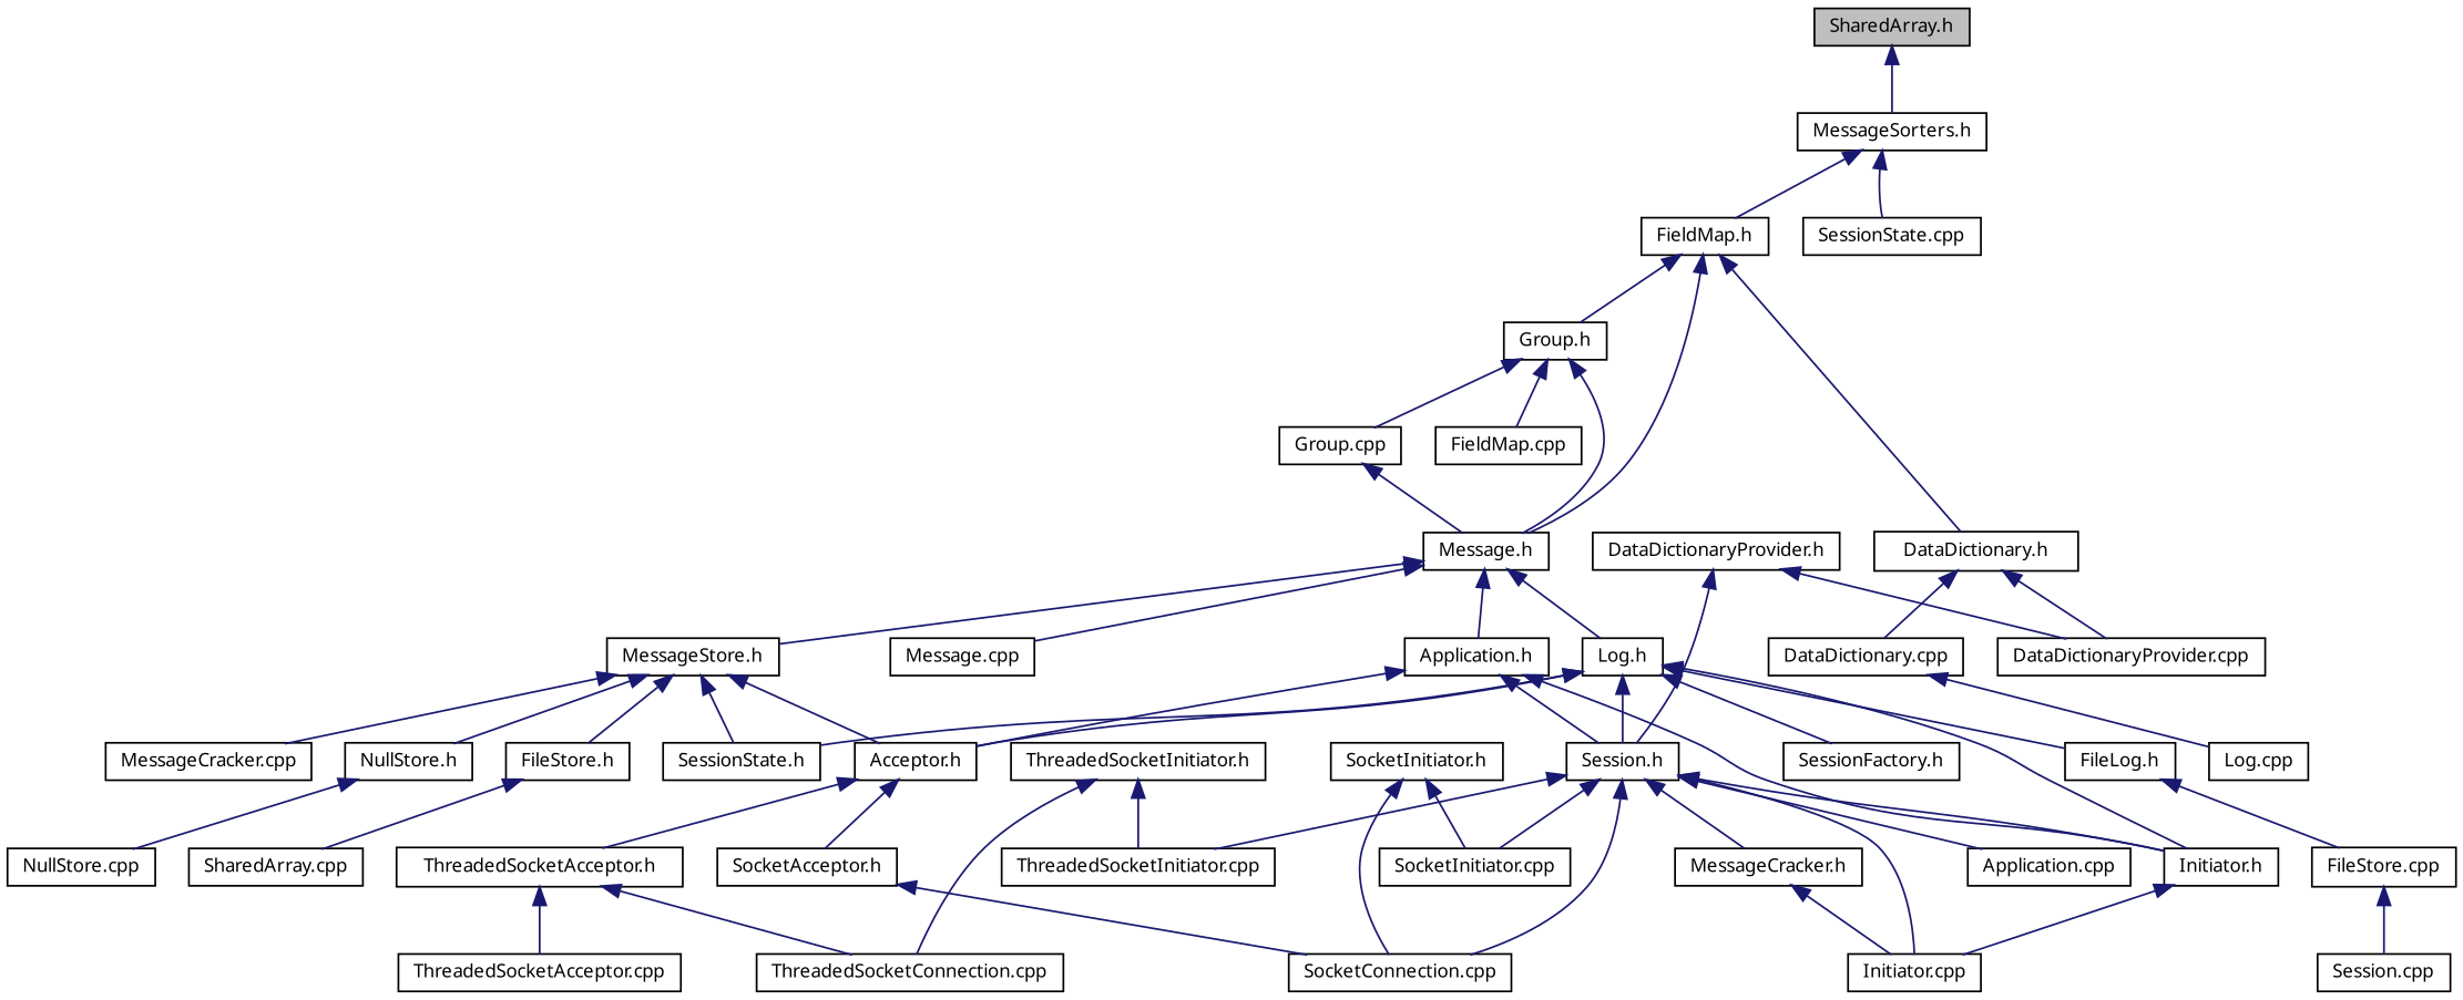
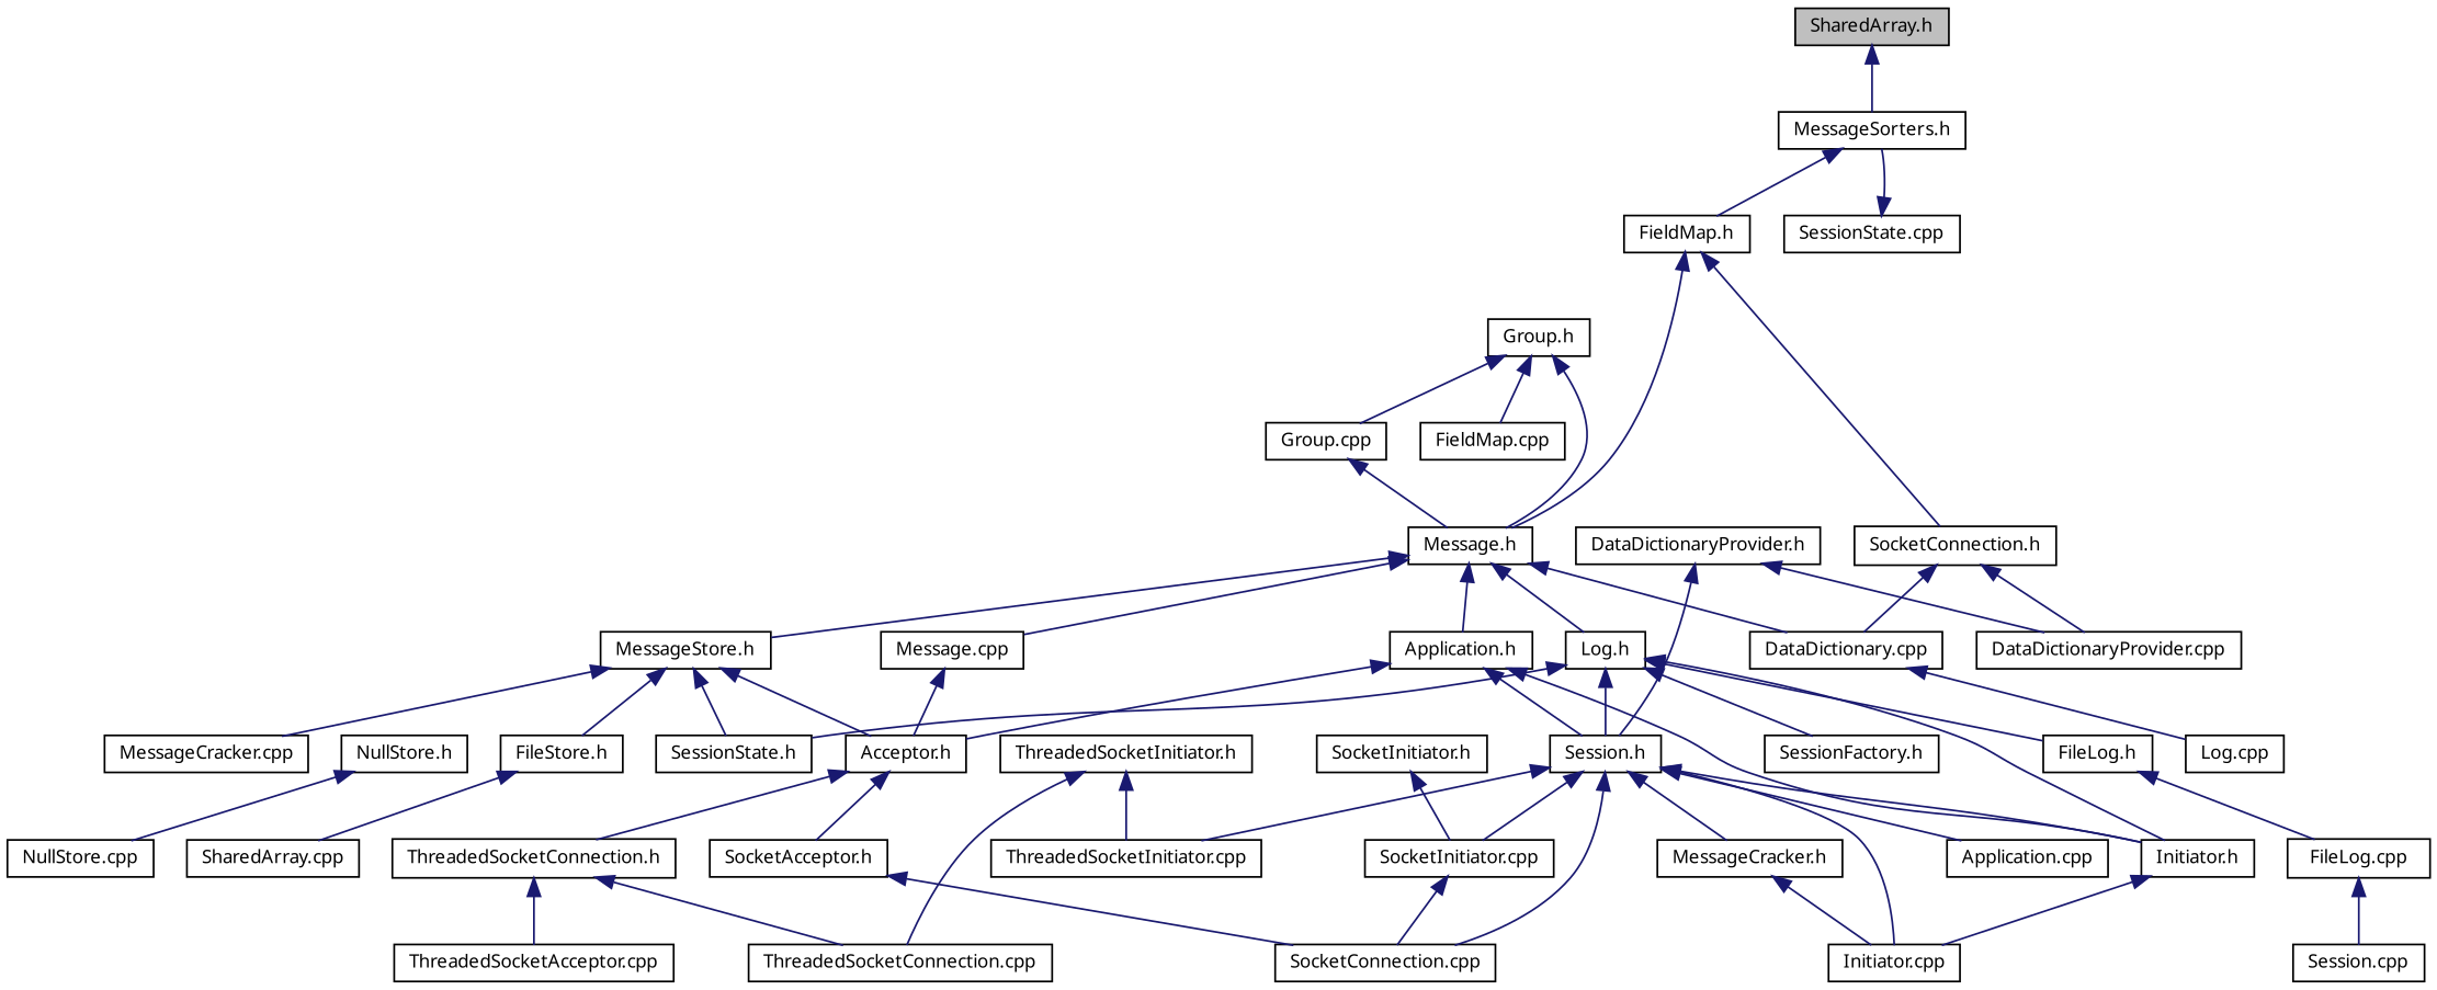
  digraph {
    fontname="Noto Sans"
    node [color=black fillcolor=white fontname="Noto Sans" fontsize=10 shape=record style=filled]
    edge [color=midnightblue dir=back fontname="Noto Sans" fontsize=10 labelfontname=Helvetica labelfontsize=10 style=solid]
    n1 [fillcolor=grey75 fontcolor=black height=0.2 label="SharedArray.h" width=0.4]
    n2 [height=0.2 label="MessageSorters.h" width=0.4]
    n3 [height=0.2 label="FieldMap.h" width=0.4]
    n4 [height=0.2 label="SessionState.cpp" width=0.4]
    n5 [height=0.2 label="Message.h" width=0.4]
    n6 [height=0.2 label="Group.h" width=0.4]
-   n7 [height=0.2 label="DataDictionary.h" width=0.4]
+   n7 [height=0.2 label="SocketConnection.h" width=0.4]
    n8 [height=0.2 label="Application.h" width=0.4]
    n9 [height=0.2 label="MessageStore.h" width=0.4]
    n10 [height=0.2 label="Log.h" width=0.4]
    n11 [height=0.2 label="DataDictionary.cpp" width=0.4]
    n12 [height=0.2 label="Message.cpp" width=0.4]
    n13 [height=0.2 label="FieldMap.cpp" width=0.4]
    n14 [height=0.2 label="Group.cpp" width=0.4]
    n15 [height=0.2 label="DataDictionaryProvider.cpp" width=0.4]
    n16 [height=0.2 label="Acceptor.h" width=0.4]
    n17 [height=0.2 label="Session.h" width=0.4]
    n18 [height=0.2 label="Initiator.h" width=0.4]
    n19 [height=0.2 label="SessionState.h" width=0.4]
    n20 [height=0.2 label="FileStore.h" width=0.4]
    n21 [height=0.2 label="MessageCracker.cpp" width=0.4]
    n22 [height=0.2 label="NullStore.h" width=0.4]
    n23 [height=0.2 label="SessionFactory.h" width=0.4]
    n24 [height=0.2 label="FileLog.h" width=0.4]
    n25 [height=0.2 label="Log.cpp" width=0.4]
    n26 [height=0.2 label="SocketAcceptor.h" width=0.4]
-   n27 [height=0.2 label="ThreadedSocketAcceptor.h" width=0.4]
+   n27 [height=0.2 label="ThreadedSocketConnection.h" width=0.4]
    n28 [height=0.2 label="SocketConnection.cpp" width=0.4]
    n29 [height=0.2 label="Application.cpp" width=0.4]
    n30 [height=0.2 label="Initiator.cpp" width=0.4]
    n31 [height=0.2 label="SocketInitiator.cpp" width=0.4]
    n32 [height=0.2 label="ThreadedSocketInitiator.cpp" width=0.4]
    n33 [height=0.2 label="MessageCracker.h" width=0.4]
    n34 [height=0.2 label="ThreadedSocketAcceptor.cpp" width=0.4]
    n35 [height=0.2 label="ThreadedSocketConnection.cpp" width=0.4]
    n36 [height=0.2 label="Session.cpp" width=0.4]
    n37 [height=0.2 label="SocketInitiator.h" width=0.4]
    n38 [height=0.2 label="ThreadedSocketInitiator.h" width=0.4]
    n39 [height=0.2 label="SharedArray.cpp" width=0.4]
    n40 [height=0.2 label="NullStore.cpp" width=0.4]
-   n41 [height=0.2 label="FileStore.cpp" width=0.4]
+   n41 [height=0.2 label="FileLog.cpp" width=0.4]
    n42 [height=0.2 label="DataDictionaryProvider.h" width=0.4]
    n1 -> n2
    n2 -> n3
-   n2 -> n4
+   n4 -> n2
    n3 -> n5
-   n3 -> n6
    n3 -> n7
    n5 -> n8
    n5 -> n9
    n5 -> n10
+   n5 -> n11
    n5 -> n12
    n6 -> n5
    n6 -> n13
    n6 -> n14
    n7 -> n11
    n7 -> n15
    n8 -> n16
    n8 -> n17
    n8 -> n18
    n9 -> n16
    n9 -> n19
    n9 -> n20
    n9 -> n21
-   n9 -> n22
-   n10 -> n16
+   n12 -> n16
    n10 -> n17
    n10 -> n18
    n10 -> n19
    n10 -> n23
    n10 -> n24
    n11 -> n25
    n14 -> n5
    n16 -> n26
    n16 -> n27
    n17 -> n18
    n17 -> n28
    n17 -> n29
    n17 -> n30
    n17 -> n31
    n17 -> n32
    n17 -> n33
    n18 -> n30
    n20 -> n39
    n22 -> n40
    n24 -> n41
    n26 -> n28
    n27 -> n34
    n27 -> n35
    n33 -> n30
-   n37 -> n28
+   n31 -> n28
    n37 -> n31
    n38 -> n32
    n38 -> n35
    n41 -> n36
    n42 -> n15
    n42 -> n17
  }
